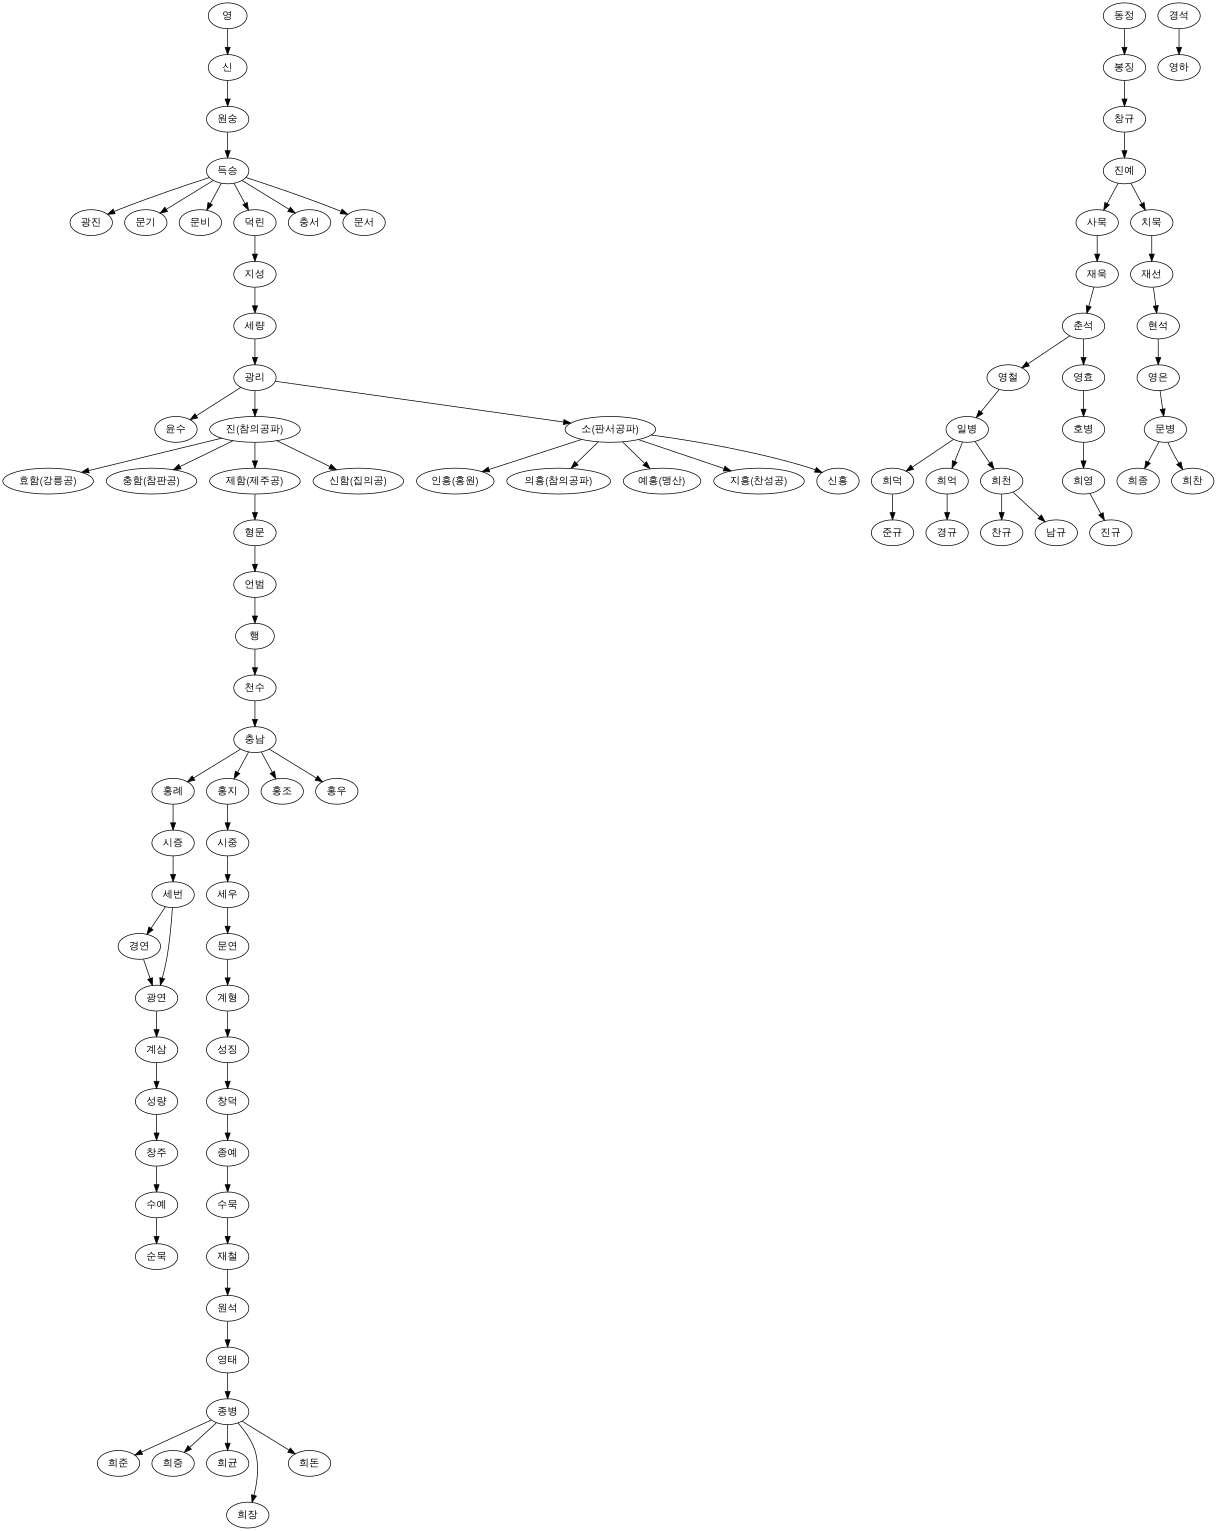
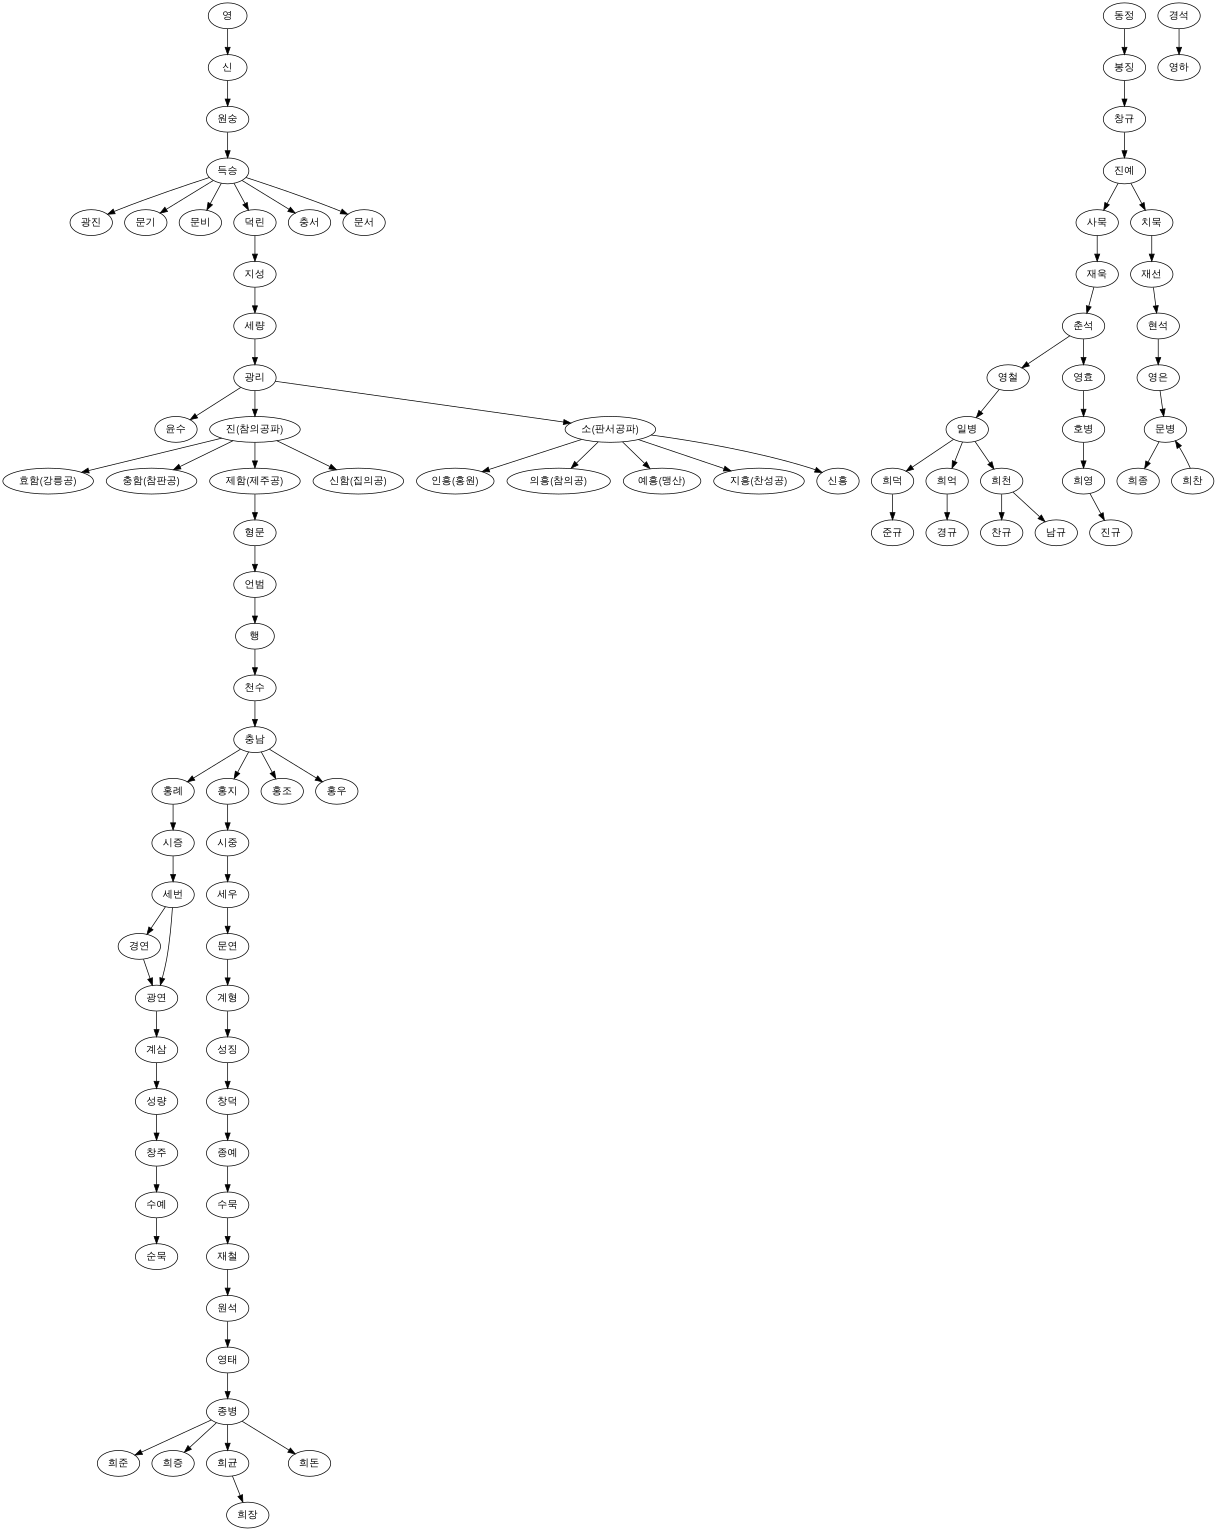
  digraph {
    fontname=Ubuntu
    node [fontname=Ubuntu]
    edge [fontname=Ubuntu]
    "영"
    "신"
    "원숭"
    "득승"
    "광진"
    "문기"
    "문비"
    "덕린"
    "충서"
    "문서"
    "지성"
    "세량"
    "광리"
    "윤수"
    "진(참의공파)"
    "소(판서공파)"
    "효함(강릉공)"
    "충함(참판공)"
    "제함(제주공)"
    "신함(집의공)"
    "인흥(홍원)"
-   "의흥(참의공)" [label="의흥(참의공파)"]
+   "의흥(참의공)"
    "예흥(맹산)"
    "지흥(찬성공)"
    "신흥"
    "형문"
    "언범"
    "행"
    "천수"
    "충남"
    "홍례"
    "홍지"
    "홍조"
    "홍우"
    "시증"
    "시중"
    "세번"
    "경연"
    "광연"
    "계삼"
    "동정"
    "봉징"
    "창규"
    "진예"
    "사묵"
    "치묵"
    "재욱"
    "재선"
    "춘석"
    "영철"
    "영효"
    "일병"
    "호병"
    "희덕"
    "희억"
    "희천"
    "준규"
    "경규"
    "찬규"
    "남규"
    "성량"
    "창주"
    "수예"
    "순묵"
    "경석"
    "영하"
    "세우"
    "문연"
    "계형"
    "성징"
    "창덕"
    "종예"
    "수묵"
    "재철"
    "원석"
    "영태"
    "종병"
    "희준"
    "희증"
    "희균"
    "희장"
    "희돈"
    "희영"
    "진규"
    "현석"
    "영은"
    "문병"
    "희종"
    "희찬"
    "영" -> "신"
    "신" -> "원숭"
    "원숭" -> "득승"
    "득승" -> "광진"
    "득승" -> "문기"
    "득승" -> "문비"
    "득승" -> "덕린"
    "득승" -> "충서"
    "득승" -> "문서"
    "덕린" -> "지성"
    "지성" -> "세량"
    "세량" -> "광리"
    "광리" -> "윤수"
    "광리" -> "진(참의공파)"
    "광리" -> "소(판서공파)"
    "진(참의공파)" -> "효함(강릉공)"
    "진(참의공파)" -> "충함(참판공)"
    "진(참의공파)" -> "제함(제주공)"
    "진(참의공파)" -> "신함(집의공)"
    "소(판서공파)" -> "인흥(홍원)"
    "소(판서공파)" -> "의흥(참의공)"
    "소(판서공파)" -> "예흥(맹산)"
    "소(판서공파)" -> "지흥(찬성공)"
    "소(판서공파)" -> "신흥"
    "제함(제주공)" -> "형문"
    "형문" -> "언범"
    "언범" -> "행"
    "행" -> "천수"
    "천수" -> "충남"
    "충남" -> "홍례"
    "충남" -> "홍지"
    "충남" -> "홍조"
    "충남" -> "홍우"
    "홍례" -> "시증"
    "홍지" -> "시중"
    "시증" -> "세번"
    "시중" -> "세우"
    "세번" -> "경연"
    "세번" -> "광연"
    "경연" -> "광연"
    "광연" -> "계삼"
    "계삼" -> "성량"
    "동정" -> "봉징"
    "봉징" -> "창규"
    "창규" -> "진예"
    "진예" -> "사묵"
    "진예" -> "치묵"
    "사묵" -> "재욱"
    "치묵" -> "재선"
    "재욱" -> "춘석"
    "재선" -> "현석"
    "춘석" -> "영철"
    "춘석" -> "영효"
    "영철" -> "일병"
    "영효" -> "호병"
    "일병" -> "희덕"
    "일병" -> "희억"
    "일병" -> "희천"
    "호병" -> "희영"
    "희덕" -> "준규"
    "희억" -> "경규"
    "희천" -> "찬규"
    "희천" -> "남규"
    "성량" -> "창주"
    "창주" -> "수예"
    "수예" -> "순묵"
    "경석" -> "영하"
    "세우" -> "문연"
    "문연" -> "계형"
    "계형" -> "성징"
    "성징" -> "창덕"
    "창덕" -> "종예"
    "종예" -> "수묵"
    "수묵" -> "재철"
    "재철" -> "원석"
    "원석" -> "영태"
    "영태" -> "종병"
    "종병" -> "희준"
    "종병" -> "희증"
    "종병" -> "희균"
-   "종병" -> "희장"
+   "희균" -> "희장"
    "종병" -> "희돈"
    "희영" -> "진규"
    "현석" -> "영은"
    "영은" -> "문병"
    "문병" -> "희종"
-   "문병" -> "희찬"
+   "희찬" -> "문병"
  }
